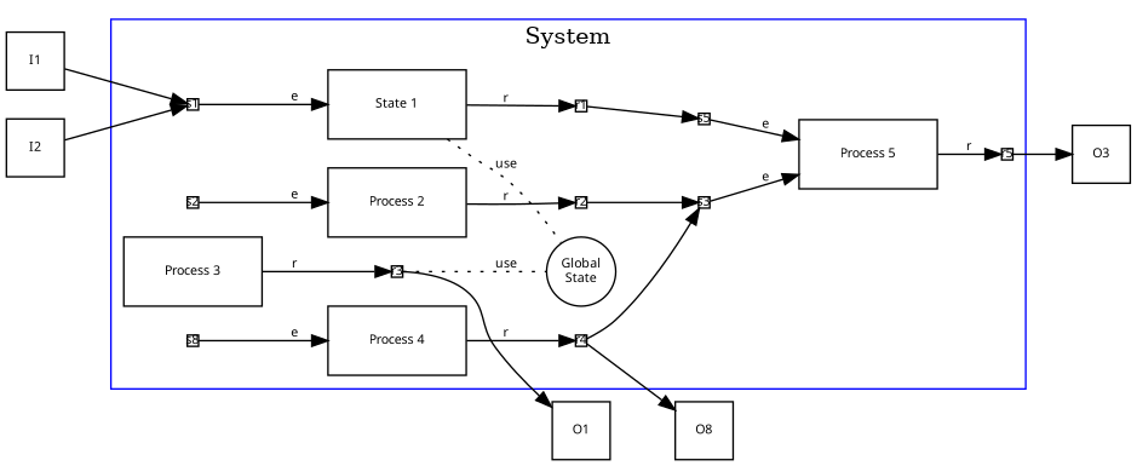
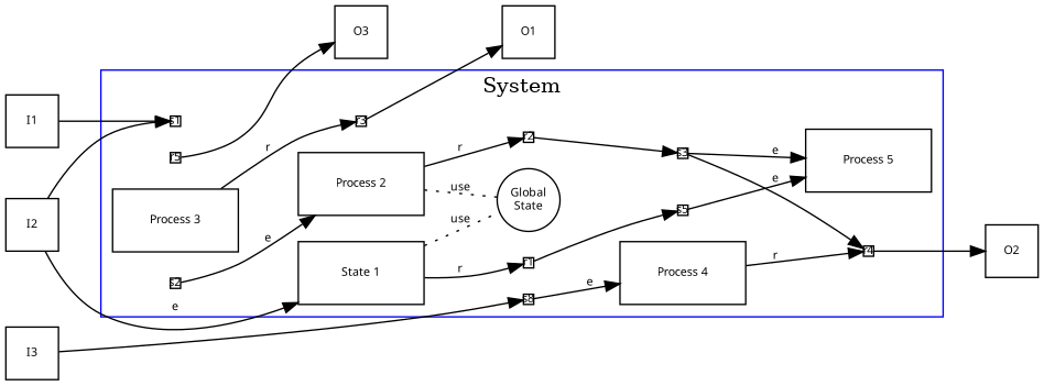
  digraph {
    rankdir=LR
    node [fixedsize=true fontname=Sans fontsize=8 shape=rectangle]
    edge [fontname=Sans fontsize=8]
    n1 [height=0.6 label="Global\nState" shape=circle width=0.6]
    s1 [height=0.1 width=0.1]
    n3 [height=0.6 label="State 1" width=1.2]
    s2 [height=0.1 width=0.1]
    n5 [height=0.6 label="Process 2" width=1.2]
    s3 [height=0.1 width=0.1]
    n7 [height=0.6 label="Process 3" width=1.2]
    n8 [height=0.1 label=s8 width=0.1]
    n9 [height=0.6 label="Process 4" width=1.2]
    s5 [height=0.1 width=0.1]
    n11 [height=0.6 label="Process 5" width=1.2]
    r1 [height=0.1 width=0.1]
    r2 [height=0.1 width=0.1]
    r3 [height=0.1 width=0.1]
    r4 [height=0.1 width=0.1]
    r5 [height=0.1 width=0.1]
    n17 [height=0.5 label=O1 width=0.5]
-   n18 [height=0.5 label=O8 width=0.5]
+   n18 [height=0.5 label=O2 width=0.5]
    n19 [height=0.5 label=O3 width=0.5]
    n20 [height=0.5 label=I1 width=0.5]
    n21 [height=0.5 label=I2 width=0.5]
+   n22 [height=0.5 label=I3 width=0.5]
    subgraph cluster_1 {
      color=blue
      label=System
      n1
      s1
      n3
      s2
      n5
      s3
      n7
      n8
      n9
      s5
      n11
      r1
      r2
      r3
      r4
      r5
    }
-   s1 -> n3 [label=e]
+   n21 -> n3 [label=e]
    n3 -> n1 [dir=none label=use style=dotted]
    n3 -> r1 [label=r]
    s2 -> n5 [label=e]
-   r3 -> n1 [dir=none label=use style=dotted]
+   n5 -> n1 [dir=none label=use style=dotted]
    n5 -> r2 [label=r]
    s3 -> n11 [label=e]
    n7 -> r3 [label=r]
    n8 -> n9 [label=e]
    n9 -> r4 [label=r]
    s5 -> n11 [label=e]
-   n11 -> r5 [label=r]
    r1 -> s5
    r2 -> s3
    r3 -> n17
-   r4 -> s3
+   s3 -> r4
    r4 -> n18
    r5 -> n19
    n20 -> s1
    n21 -> s1
+   n22 -> n8 [constraint=false]
  }
